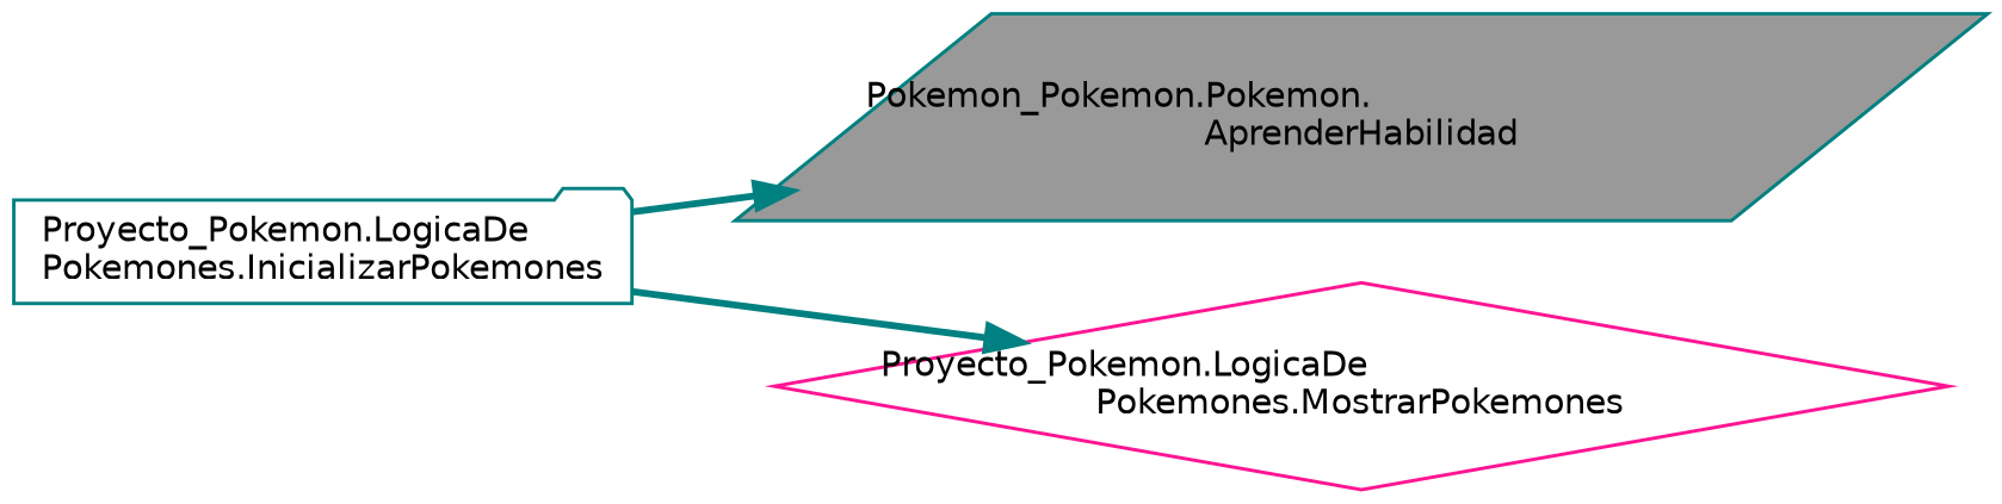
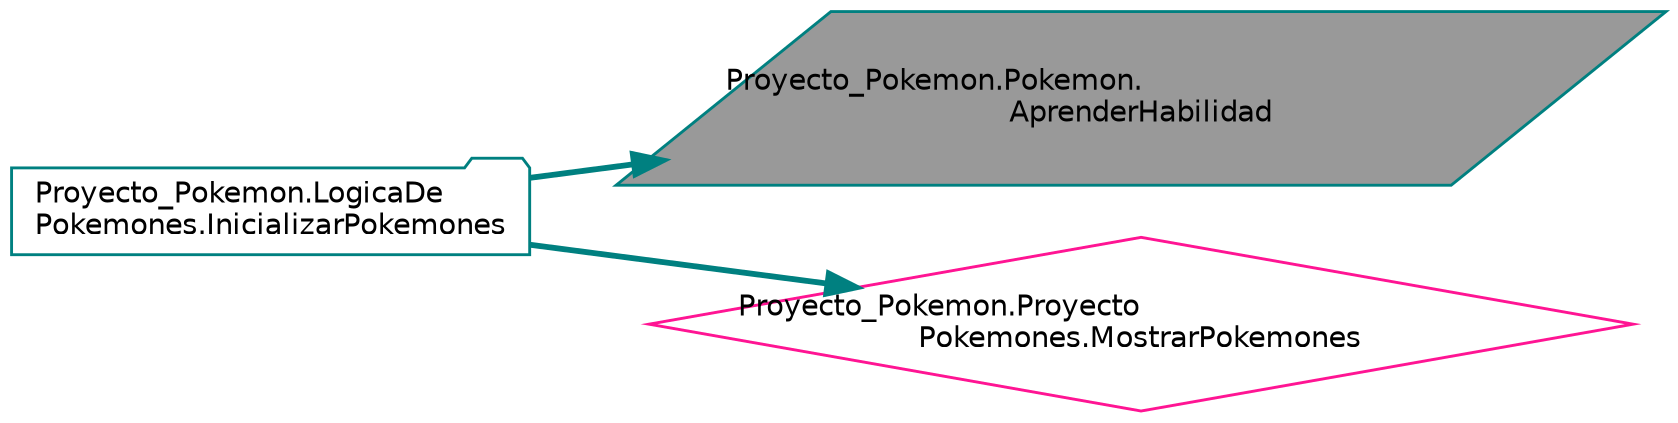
  digraph {
    rankdir=RL
    node [color=teal fillcolor=white fontname=Helvetica fontsize=10 style=filled]
    edge [color=teal dir=back fontname=Helvetica fontsize=10 labelfontname=Helvetica labelfontsize=10 style=bold]
-   n1 [fillcolor=grey60 fontcolor=black height=0.2 label="Pokemon_Pokemon.Pokemon.\lAprenderHabilidad" shape=parallelogram width=0.4]
+   n1 [fillcolor=grey60 fontcolor=black height=0.2 label="Proyecto_Pokemon.Pokemon.\lAprenderHabilidad" shape=parallelogram width=0.4]
    n2 [height=0.2 label="Proyecto_Pokemon.LogicaDe\lPokemones.InicializarPokemones" shape=folder width=0.4]
-   n3 [color=deeppink height=0.2 label="Proyecto_Pokemon.LogicaDe\lPokemones.MostrarPokemones" shape=diamond width=0.4]
+   n3 [color=deeppink height=0.2 label="Proyecto_Pokemon.Proyecto\lPokemones.MostrarPokemones" shape=diamond width=0.4]
    n1 -> n2
    n3 -> n2
  }
